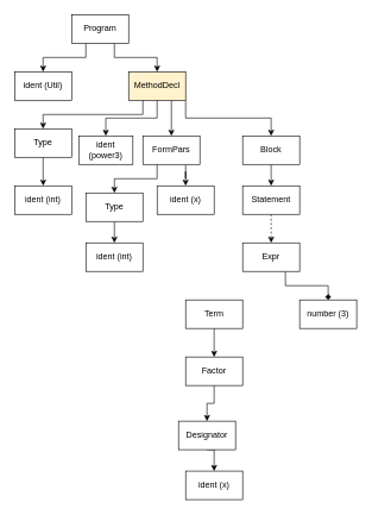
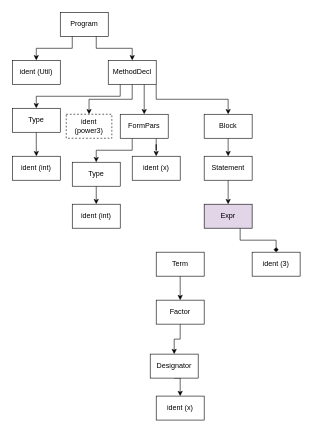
  <mxCell id="0" />
  <mxCell id="1" parent="0" />
  <mxCell id="2" style="edgeStyle=orthogonalEdgeStyle;rounded=0;orthogonalLoop=1;jettySize=auto;html=1;exitX=0.25;exitY=1;exitDx=0;exitDy=0;entryX=0.5;entryY=0;entryDx=0;entryDy=0;" edge="1" parent="1" source="4" target="5"><mxGeometry relative="1" as="geometry" /></mxCell>
  <mxCell id="3" style="edgeStyle=orthogonalEdgeStyle;rounded=0;orthogonalLoop=1;jettySize=auto;html=1;exitX=0.75;exitY=1;exitDx=0;exitDy=0;entryX=0.5;entryY=0;entryDx=0;entryDy=0;" edge="1" parent="1" source="4" target="10"><mxGeometry relative="1" as="geometry" /></mxCell>
  <mxCell id="4" value="Program" style="rounded=0;whiteSpace=wrap;html=1;" vertex="1" parent="1"><mxGeometry x="100" y="20" width="80" height="40" as="geometry" /></mxCell>
  <mxCell id="5" value="ident (Util)" style="rounded=0;whiteSpace=wrap;html=1;" vertex="1" parent="1"><mxGeometry x="20" y="100" width="80" height="40" as="geometry" /></mxCell>
  <mxCell id="6" style="edgeStyle=orthogonalEdgeStyle;rounded=0;orthogonalLoop=1;jettySize=auto;html=1;exitX=0.25;exitY=1;exitDx=0;exitDy=0;" edge="1" parent="1" source="10" target="12"><mxGeometry relative="1" as="geometry" /></mxCell>
  <mxCell id="7" style="edgeStyle=orthogonalEdgeStyle;rounded=0;orthogonalLoop=1;jettySize=auto;html=1;exitX=0.5;exitY=1;exitDx=0;exitDy=0;" edge="1" parent="1" source="10" target="14"><mxGeometry relative="1" as="geometry" /></mxCell>
  <mxCell id="8" style="edgeStyle=orthogonalEdgeStyle;rounded=0;orthogonalLoop=1;jettySize=auto;html=1;exitX=0.75;exitY=1;exitDx=0;exitDy=0;entryX=0.5;entryY=0;entryDx=0;entryDy=0;" edge="1" parent="1" source="10" target="17"><mxGeometry relative="1" as="geometry" /></mxCell>
  <mxCell id="9" style="edgeStyle=orthogonalEdgeStyle;rounded=0;orthogonalLoop=1;jettySize=auto;html=1;exitX=1;exitY=1;exitDx=0;exitDy=0;entryX=0.5;entryY=0;entryDx=0;entryDy=0;" edge="1" parent="1" source="10" target="23"><mxGeometry relative="1" as="geometry" /></mxCell>
- <mxCell id="10" value="MethodDecl" style="rounded=0;whiteSpace=wrap;html=1;fillColor=#fff2cc;" vertex="1" parent="1"><mxGeometry x="180" y="100" width="80" height="40" as="geometry" /></mxCell>
+ <mxCell id="10" value="MethodDecl" style="rounded=0;whiteSpace=wrap;html=1;" vertex="1" parent="1"><mxGeometry x="180" y="100" width="80" height="40" as="geometry" /></mxCell>
  <mxCell id="11" style="edgeStyle=orthogonalEdgeStyle;rounded=0;orthogonalLoop=1;jettySize=auto;html=1;exitX=0.5;exitY=1;exitDx=0;exitDy=0;" edge="1" parent="1" source="12"><mxGeometry relative="1" as="geometry"><mxPoint x="60.143" y="260" as="targetPoint" /></mxGeometry></mxCell>
  <mxCell id="12" value="Type" style="rounded=0;whiteSpace=wrap;html=1;" vertex="1" parent="1"><mxGeometry x="20" y="180" width="80" height="40" as="geometry" /></mxCell>
  <mxCell id="13" value="ident (int)" style="rounded=0;whiteSpace=wrap;html=1;" vertex="1" parent="1"><mxGeometry x="20" y="260" width="80" height="40" as="geometry" /></mxCell>
- <mxCell id="14" value="ident (power3)" style="rounded=0;whiteSpace=wrap;html=1;" vertex="1" parent="1"><mxGeometry x="110" y="190" width="76" height="40" as="geometry" /></mxCell>
+ <mxCell id="14" value="ident (power3)" style="rounded=0;whiteSpace=wrap;html=1;dashed=1;" vertex="1" parent="1"><mxGeometry x="110" y="190" width="76" height="40" as="geometry" /></mxCell>
  <mxCell id="15" style="edgeStyle=orthogonalEdgeStyle;rounded=0;orthogonalLoop=1;jettySize=auto;html=1;exitX=0.25;exitY=1;exitDx=0;exitDy=0;" edge="1" parent="1" source="17" target="19"><mxGeometry relative="1" as="geometry" /></mxCell>
  <mxCell id="16" style="edgeStyle=orthogonalEdgeStyle;rounded=0;orthogonalLoop=1;jettySize=auto;html=1;exitX=0.75;exitY=1;exitDx=0;exitDy=0;" edge="1" parent="1" source="17" target="21"><mxGeometry relative="1" as="geometry" /></mxCell>
  <mxCell id="17" value="FormPars" style="rounded=0;whiteSpace=wrap;html=1;" vertex="1" parent="1"><mxGeometry x="200" y="190" width="80" height="40" as="geometry" /></mxCell>
  <mxCell id="18" style="edgeStyle=orthogonalEdgeStyle;rounded=0;orthogonalLoop=1;jettySize=auto;html=1;exitX=0.5;exitY=1;exitDx=0;exitDy=0;entryX=0.5;entryY=0;entryDx=0;entryDy=0;" edge="1" parent="1" source="19" target="20"><mxGeometry relative="1" as="geometry" /></mxCell>
  <mxCell id="19" value="Type" style="rounded=0;whiteSpace=wrap;html=1;" vertex="1" parent="1"><mxGeometry x="120" y="270" width="80" height="40" as="geometry" /></mxCell>
  <mxCell id="20" value="ident (int)" style="rounded=0;whiteSpace=wrap;html=1;" vertex="1" parent="1"><mxGeometry x="120" y="340" width="80" height="40" as="geometry" /></mxCell>
  <mxCell id="21" value="ident (x)" style="rounded=0;whiteSpace=wrap;html=1;" vertex="1" parent="1"><mxGeometry x="220" y="260" width="80" height="40" as="geometry" /></mxCell>
  <mxCell id="22" style="edgeStyle=orthogonalEdgeStyle;rounded=0;orthogonalLoop=1;jettySize=auto;html=1;exitX=0.5;exitY=1;exitDx=0;exitDy=0;entryX=0.5;entryY=0;entryDx=0;entryDy=0;" edge="1" parent="1" source="23" target="25"><mxGeometry relative="1" as="geometry" /></mxCell>
  <mxCell id="23" value="Block" style="rounded=0;whiteSpace=wrap;html=1;" vertex="1" parent="1"><mxGeometry x="340" y="190" width="80" height="40" as="geometry" /></mxCell>
- <mxCell id="24" style="edgeStyle=orthogonalEdgeStyle;rounded=0;orthogonalLoop=1;jettySize=auto;html=1;exitX=0.5;exitY=1;exitDx=0;exitDy=0;entryX=0.5;entryY=0;entryDx=0;entryDy=0;dashed=1;" edge="1" parent="1" source="25" target="27"><mxGeometry relative="1" as="geometry" /></mxCell>
+ <mxCell id="24" style="edgeStyle=orthogonalEdgeStyle;rounded=0;orthogonalLoop=1;jettySize=auto;html=1;exitX=0.5;exitY=1;exitDx=0;exitDy=0;entryX=0.5;entryY=0;entryDx=0;entryDy=0;" edge="1" parent="1" source="25" target="27"><mxGeometry relative="1" as="geometry" /></mxCell>
  <mxCell id="25" value="Statement" style="rounded=0;whiteSpace=wrap;html=1;" vertex="1" parent="1"><mxGeometry x="340" y="260" width="80" height="40" as="geometry" /></mxCell>
  <mxCell id="26" style="edgeStyle=orthogonalEdgeStyle;rounded=0;orthogonalLoop=1;jettySize=auto;html=1;exitX=0.75;exitY=1;exitDx=0;exitDy=0;entryX=0.5;entryY=0;entryDx=0;entryDy=0;endArrow=diamond;" edge="1" parent="1" source="27" target="35"><mxGeometry relative="1" as="geometry" /></mxCell>
- <mxCell id="27" value="Expr" style="rounded=0;whiteSpace=wrap;html=1;" vertex="1" parent="1"><mxGeometry x="340" y="340" width="80" height="40" as="geometry" /></mxCell>
+ <mxCell id="27" value="Expr" style="rounded=0;whiteSpace=wrap;html=1;fillColor=#e1d5e7;" vertex="1" parent="1"><mxGeometry x="340" y="340" width="80" height="40" as="geometry" /></mxCell>
  <mxCell id="28" style="edgeStyle=orthogonalEdgeStyle;rounded=0;orthogonalLoop=1;jettySize=auto;html=1;exitX=0.5;exitY=1;exitDx=0;exitDy=0;entryX=0.5;entryY=0;entryDx=0;entryDy=0;" edge="1" parent="1" source="29" target="31"><mxGeometry relative="1" as="geometry" /></mxCell>
  <mxCell id="29" value="Term" style="rounded=0;whiteSpace=wrap;html=1;" vertex="1" parent="1"><mxGeometry x="260" y="420" width="80" height="40" as="geometry" /></mxCell>
  <mxCell id="30" style="edgeStyle=orthogonalEdgeStyle;rounded=0;orthogonalLoop=1;jettySize=auto;html=1;exitX=0.5;exitY=1;exitDx=0;exitDy=0;entryX=0.5;entryY=0;entryDx=0;entryDy=0;" edge="1" parent="1" source="31" target="33"><mxGeometry relative="1" as="geometry" /></mxCell>
  <mxCell id="31" value="Factor" style="rounded=0;whiteSpace=wrap;html=1;" vertex="1" parent="1"><mxGeometry x="260" y="500" width="80" height="40" as="geometry" /></mxCell>
  <mxCell id="32" style="edgeStyle=orthogonalEdgeStyle;rounded=0;orthogonalLoop=1;jettySize=auto;html=1;exitX=0.5;exitY=1;exitDx=0;exitDy=0;entryX=0.5;entryY=0;entryDx=0;entryDy=0;" edge="1" parent="1" source="33" target="34"><mxGeometry relative="1" as="geometry" /></mxCell>
  <mxCell id="33" value="Designator" style="rounded=0;whiteSpace=wrap;html=1;" vertex="1" parent="1"><mxGeometry x="250" y="590" width="80" height="40" as="geometry" /></mxCell>
  <mxCell id="34" value="ident (x)" style="rounded=0;whiteSpace=wrap;html=1;" vertex="1" parent="1"><mxGeometry x="260" y="660" width="80" height="40" as="geometry" /></mxCell>
- <mxCell id="35" value="number (3)" style="rounded=0;whiteSpace=wrap;html=1;" vertex="1" parent="1"><mxGeometry x="420" y="420" width="80" height="40" as="geometry" /></mxCell>
+ <mxCell id="35" value="ident (3)" style="rounded=0;whiteSpace=wrap;html=1;" vertex="1" parent="1"><mxGeometry x="420" y="420" width="80" height="40" as="geometry" /></mxCell>
